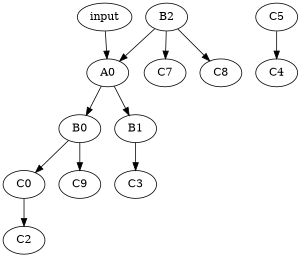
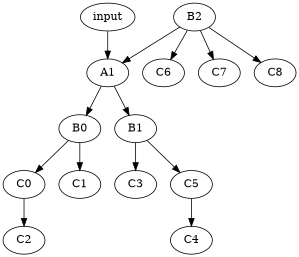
  digraph {
    input
-   A0
+   A0 [label=A1]
    B0
    B1
    C0
-   C1 [label=C9]
+   C1
    C3
    C5
    B2
+   C6
    C7
    C8
    C2
    C4
    input -> A0
    A0 -> B0
    A0 -> B1
    B0 -> C0
    B0 -> C1
    B1 -> C3
+   B1 -> C5
    C0 -> C2
    C5 -> C4
    B2 -> A0
+   B2 -> C6
    B2 -> C7
    B2 -> C8
  }
